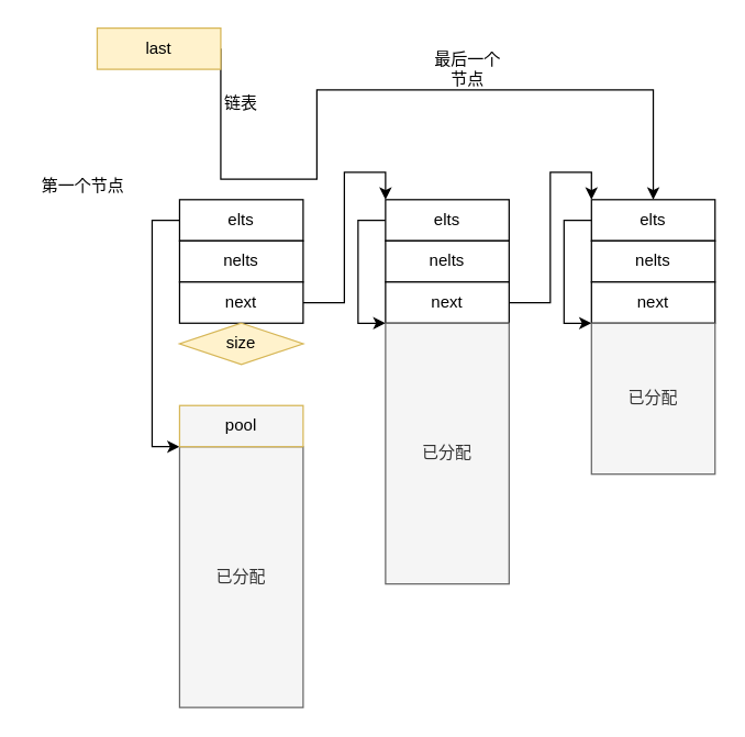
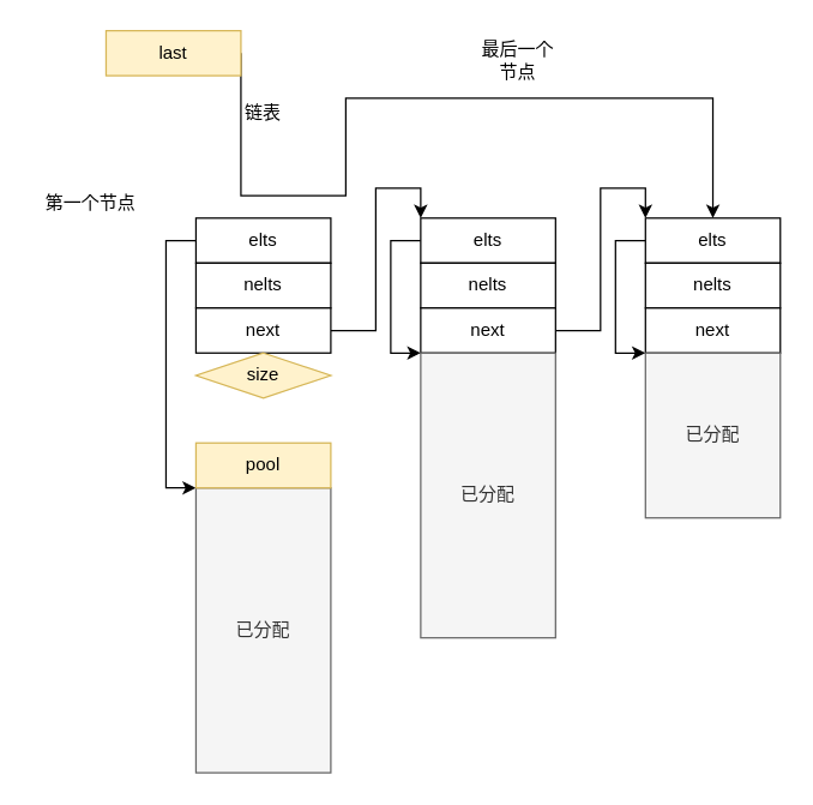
  <mxCell id="0" />
  <mxCell id="1" parent="0" />
  <mxCell id="2" style="edgeStyle=orthogonalEdgeStyle;rounded=0;orthogonalLoop=1;jettySize=auto;html=1;exitX=0;exitY=0.5;exitDx=0;exitDy=0;entryX=0;entryY=0;entryDx=0;entryDy=0;" edge="1" parent="1" source="3" target="7"><mxGeometry relative="1" as="geometry"><Array as="points"><mxPoint x="110" y="160" /><mxPoint x="110" y="325" /></Array></mxGeometry></mxCell>
  <mxCell id="3" value="elts" style="rounded=0;whiteSpace=wrap;html=1;" vertex="1" parent="1"><mxGeometry x="130" y="145" width="90" height="30" as="geometry" /></mxCell>
  <mxCell id="4" value="nelts" style="rounded=0;whiteSpace=wrap;html=1;" vertex="1" parent="1"><mxGeometry x="130" y="175" width="90" height="30" as="geometry" /></mxCell>
  <mxCell id="5" style="edgeStyle=orthogonalEdgeStyle;rounded=0;orthogonalLoop=1;jettySize=auto;html=1;exitX=1;exitY=0.5;exitDx=0;exitDy=0;entryX=0;entryY=0;entryDx=0;entryDy=0;" edge="1" parent="1" source="6" target="9"><mxGeometry relative="1" as="geometry" /></mxCell>
  <mxCell id="6" value="next" style="rounded=0;whiteSpace=wrap;html=1;" vertex="1" parent="1"><mxGeometry x="130" y="205" width="90" height="30" as="geometry" /></mxCell>
  <mxCell id="7" value="已分配" style="rounded=0;whiteSpace=wrap;html=1;fillColor=#f5f5f5;fontColor=#333333;strokeColor=#666666;" vertex="1" parent="1"><mxGeometry x="130" y="325" width="90" height="190" as="geometry" /></mxCell>
  <mxCell id="8" style="edgeStyle=orthogonalEdgeStyle;rounded=0;orthogonalLoop=1;jettySize=auto;html=1;exitX=0;exitY=0.5;exitDx=0;exitDy=0;entryX=0;entryY=0;entryDx=0;entryDy=0;" edge="1" parent="1" source="9" target="13"><mxGeometry relative="1" as="geometry"><Array as="points"><mxPoint x="260" y="160" /><mxPoint x="260" y="235" /></Array></mxGeometry></mxCell>
  <mxCell id="9" value="elts" style="rounded=0;whiteSpace=wrap;html=1;" vertex="1" parent="1"><mxGeometry x="280" y="145" width="90" height="30" as="geometry" /></mxCell>
  <mxCell id="10" value="nelts" style="rounded=0;whiteSpace=wrap;html=1;" vertex="1" parent="1"><mxGeometry x="280" y="175" width="90" height="30" as="geometry" /></mxCell>
  <mxCell id="11" style="edgeStyle=orthogonalEdgeStyle;rounded=0;orthogonalLoop=1;jettySize=auto;html=1;exitX=1;exitY=0.5;exitDx=0;exitDy=0;entryX=0;entryY=0;entryDx=0;entryDy=0;" edge="1" parent="1" source="12" target="15"><mxGeometry relative="1" as="geometry" /></mxCell>
  <mxCell id="12" value="next" style="rounded=0;whiteSpace=wrap;html=1;" vertex="1" parent="1"><mxGeometry x="280" y="205" width="90" height="30" as="geometry" /></mxCell>
  <mxCell id="13" value="已分配" style="rounded=0;whiteSpace=wrap;html=1;fillColor=#f5f5f5;fontColor=#333333;strokeColor=#666666;" vertex="1" parent="1"><mxGeometry x="280" y="235" width="90" height="190" as="geometry" /></mxCell>
  <mxCell id="14" style="edgeStyle=orthogonalEdgeStyle;rounded=0;orthogonalLoop=1;jettySize=auto;html=1;exitX=0;exitY=0.5;exitDx=0;exitDy=0;entryX=0;entryY=0;entryDx=0;entryDy=0;" edge="1" parent="1" source="15" target="18"><mxGeometry relative="1" as="geometry"><Array as="points"><mxPoint x="410" y="160" /><mxPoint x="410" y="235" /></Array></mxGeometry></mxCell>
  <mxCell id="15" value="elts" style="rounded=0;whiteSpace=wrap;html=1;" vertex="1" parent="1"><mxGeometry x="430" y="145" width="90" height="30" as="geometry" /></mxCell>
  <mxCell id="16" value="nelts" style="rounded=0;whiteSpace=wrap;html=1;" vertex="1" parent="1"><mxGeometry x="430" y="175" width="90" height="30" as="geometry" /></mxCell>
  <mxCell id="17" value="next" style="rounded=0;whiteSpace=wrap;html=1;" vertex="1" parent="1"><mxGeometry x="430" y="205" width="90" height="30" as="geometry" /></mxCell>
  <mxCell id="18" value="已分配" style="rounded=0;whiteSpace=wrap;html=1;fillColor=#f5f5f5;fontColor=#333333;strokeColor=#666666;" vertex="1" parent="1"><mxGeometry x="430" y="235" width="90" height="110" as="geometry" /></mxCell>
  <mxCell id="19" style="edgeStyle=orthogonalEdgeStyle;rounded=0;orthogonalLoop=1;jettySize=auto;html=1;exitX=1;exitY=0.5;exitDx=0;exitDy=0;entryX=0.5;entryY=0;entryDx=0;entryDy=0;" edge="1" parent="1" source="20" target="15"><mxGeometry relative="1" as="geometry"><Array as="points"><mxPoint x="230" y="130" /><mxPoint x="230" y="65" /><mxPoint x="475" y="65" /></Array></mxGeometry></mxCell>
  <mxCell id="20" value="last" style="rounded=0;whiteSpace=wrap;html=1;fillColor=#fff2cc;strokeColor=#d6b656;" vertex="1" parent="1"><mxGeometry x="70" y="20" width="90" height="30" as="geometry" /></mxCell>
  <mxCell id="21" value="size" style="rhombus;whiteSpace=wrap;html=1;fillColor=#fff2cc;strokeColor=#d6b656;" vertex="1" parent="1"><mxGeometry x="130" y="235" width="90" height="30" as="geometry" /></mxCell>
- <mxCell id="22" value="pool" style="rounded=0;whiteSpace=wrap;html=1;fillColor=#f5f5f5;strokeColor=#d6b656;" vertex="1" parent="1"><mxGeometry x="130" y="295" width="90" height="30" as="geometry" /></mxCell>
- <mxCell id="23" value="最后一个节点" style="text;html=1;align=center;verticalAlign=middle;whiteSpace=wrap;rounded=0;" vertex="1" parent="1"><mxGeometry x="310" y="35" width="60" height="30" as="geometry" /></mxCell>
+ <mxCell id="22" value="pool" style="rounded=0;whiteSpace=wrap;html=1;fillColor=#fff2cc;strokeColor=#d6b656;" vertex="1" parent="1"><mxGeometry x="130" y="295" width="90" height="30" as="geometry" /></mxCell>
+ <mxCell id="23" value="最后一个节点" style="text;html=1;align=center;verticalAlign=middle;whiteSpace=wrap;rounded=0;" vertex="1" parent="1"><mxGeometry x="315" y="25" width="60" height="30" as="geometry" /></mxCell>
  <mxCell id="24" value="第一个节点" style="text;html=1;align=center;verticalAlign=middle;whiteSpace=wrap;rounded=0;" vertex="1" parent="1"><mxGeometry x="20" y="120" width="80" height="30" as="geometry" /></mxCell>
  <mxCell id="25" value="链表" style="text;html=1;align=center;verticalAlign=middle;whiteSpace=wrap;rounded=0;" vertex="1" parent="1"><mxGeometry x="145" y="60" width="60" height="30" as="geometry" /></mxCell>
